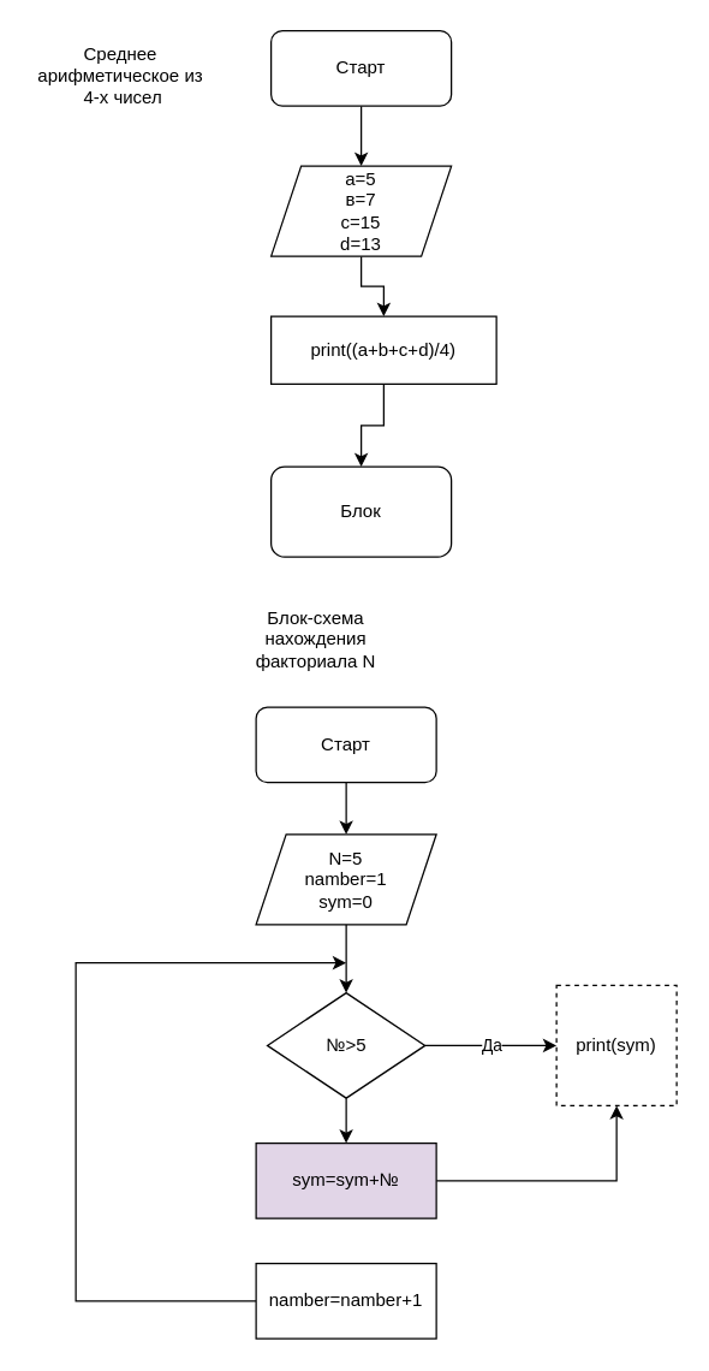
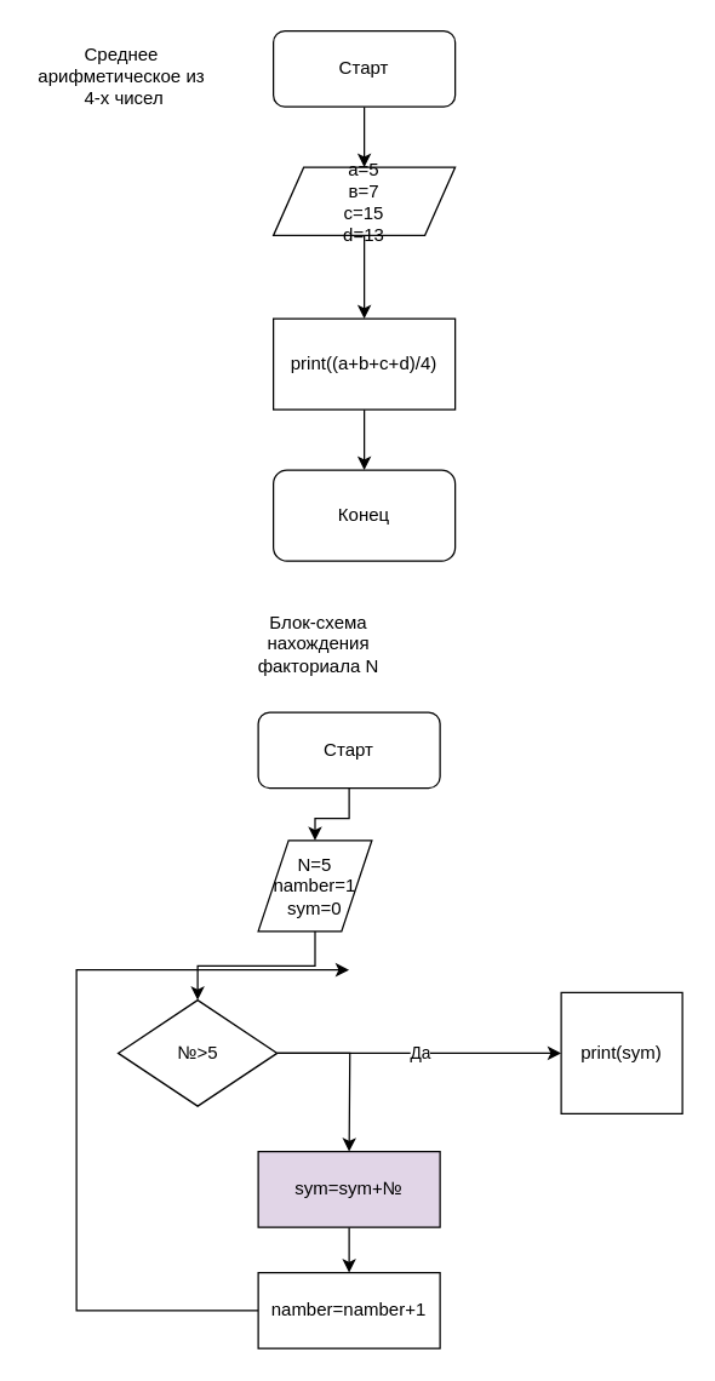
  <mxCell id="0" />
  <mxCell id="1" parent="0" />
  <mxCell id="2" value="" style="edgeStyle=orthogonalEdgeStyle;rounded=0;orthogonalLoop=1;jettySize=auto;html=1;" parent="1" source="3" target="5" edge="1"><mxGeometry relative="1" as="geometry" /></mxCell>
  <mxCell id="3" value="Старт" style="rounded=1;whiteSpace=wrap;html=1;" parent="1" vertex="1"><mxGeometry x="180" y="20" width="120" height="50" as="geometry" /></mxCell>
  <mxCell id="4" value="" style="edgeStyle=orthogonalEdgeStyle;rounded=0;orthogonalLoop=1;jettySize=auto;html=1;" parent="1" source="5" target="7" edge="1"><mxGeometry relative="1" as="geometry" /></mxCell>
- <mxCell id="5" value="а=5&lt;br&gt;в=7&lt;br&gt;с=15&lt;br&gt;d=13" style="shape=parallelogram;perimeter=parallelogramPerimeter;whiteSpace=wrap;html=1;fixedSize=1;" parent="1" vertex="1"><mxGeometry x="180" y="110" width="120" height="60" as="geometry" /></mxCell>
+ <mxCell id="5" value="а=5&lt;br&gt;в=7&lt;br&gt;с=15&lt;br&gt;d=13" style="shape=parallelogram;perimeter=parallelogramPerimeter;whiteSpace=wrap;html=1;fixedSize=1;" parent="1" vertex="1"><mxGeometry x="180" y="110" width="120" height="45" as="geometry" /></mxCell>
  <mxCell id="6" value="" style="edgeStyle=orthogonalEdgeStyle;rounded=0;orthogonalLoop=1;jettySize=auto;html=1;" parent="1" source="7" target="8" edge="1"><mxGeometry relative="1" as="geometry" /></mxCell>
- <mxCell id="7" value="print((a+b+c+d)/4)" style="rounded=0;whiteSpace=wrap;html=1;" parent="1" vertex="1"><mxGeometry x="180" y="210" width="150" height="45" as="geometry" /></mxCell>
- <mxCell id="8" value="Блок" style="rounded=1;whiteSpace=wrap;html=1;" parent="1" vertex="1"><mxGeometry x="180" y="310" width="120" height="60" as="geometry" /></mxCell>
+ <mxCell id="7" value="print((a+b+c+d)/4)" style="rounded=0;whiteSpace=wrap;html=1;" parent="1" vertex="1"><mxGeometry x="180" y="210" width="120" height="60" as="geometry" /></mxCell>
+ <mxCell id="8" value="Конец" style="rounded=1;whiteSpace=wrap;html=1;" parent="1" vertex="1"><mxGeometry x="180" y="310" width="120" height="60" as="geometry" /></mxCell>
  <mxCell id="9" value="Среднее арифметическое из&lt;br&gt;&amp;nbsp;4-х чисел" style="text;html=1;strokeColor=none;fillColor=none;align=center;verticalAlign=middle;whiteSpace=wrap;rounded=0;" parent="1" vertex="1"><mxGeometry x="20" y="30" width="120" height="40" as="geometry" /></mxCell>
  <mxCell id="10" value="Блок-схема нахождения факториала N" style="text;html=1;strokeColor=none;fillColor=none;align=center;verticalAlign=middle;whiteSpace=wrap;rounded=0;" vertex="1" parent="1"><mxGeometry x="160" y="410" width="100" height="30" as="geometry" /></mxCell>
  <mxCell id="11" value="" style="edgeStyle=orthogonalEdgeStyle;rounded=0;orthogonalLoop=1;jettySize=auto;html=1;" edge="1" parent="1" source="12" target="14"><mxGeometry relative="1" as="geometry" /></mxCell>
  <mxCell id="12" value="Старт" style="rounded=1;whiteSpace=wrap;html=1;" vertex="1" parent="1"><mxGeometry x="170" y="470" width="120" height="50" as="geometry" /></mxCell>
  <mxCell id="13" value="" style="edgeStyle=orthogonalEdgeStyle;rounded=0;orthogonalLoop=1;jettySize=auto;html=1;" edge="1" parent="1" source="14" target="16"><mxGeometry relative="1" as="geometry" /></mxCell>
- <mxCell id="14" value="N=5&lt;br&gt;namber=1&lt;br&gt;sym=0" style="shape=parallelogram;perimeter=parallelogramPerimeter;whiteSpace=wrap;html=1;fixedSize=1;" vertex="1" parent="1"><mxGeometry x="170" y="554.5" width="120" height="60" as="geometry" /></mxCell>
+ <mxCell id="14" value="N=5&lt;br&gt;namber=1&lt;br&gt;sym=0" style="shape=parallelogram;perimeter=parallelogramPerimeter;whiteSpace=wrap;html=1;fixedSize=1;" vertex="1" parent="1"><mxGeometry x="170" y="554.5" width="75" height="60" as="geometry" /></mxCell>
  <mxCell id="15" value="" style="edgeStyle=orthogonalEdgeStyle;rounded=0;orthogonalLoop=1;jettySize=auto;html=1;" edge="1" parent="1" source="16"><mxGeometry relative="1" as="geometry"><mxPoint x="230" y="760" as="targetPoint" /></mxGeometry></mxCell>
- <mxCell id="16" value="№&amp;gt;5" style="rhombus;whiteSpace=wrap;html=1;" vertex="1" parent="1"><mxGeometry x="177.5" y="660" width="105" height="70" as="geometry" /></mxCell>
+ <mxCell id="16" value="№&amp;gt;5" style="rhombus;whiteSpace=wrap;html=1;" vertex="1" parent="1"><mxGeometry x="77.5" y="660" width="105" height="70" as="geometry" /></mxCell>
  <mxCell id="17" value="Да" style="edgeStyle=orthogonalEdgeStyle;rounded=0;orthogonalLoop=1;jettySize=auto;html=1;" edge="1" parent="1" source="16" target="18"><mxGeometry relative="1" as="geometry"><Array as="points"><mxPoint x="310" y="695" /><mxPoint x="310" y="695" /></Array></mxGeometry></mxCell>
- <mxCell id="18" value="print(sym)" style="whiteSpace=wrap;html=1;aspect=fixed;dashed=1;" vertex="1" parent="1"><mxGeometry x="370" y="655" width="80" height="80" as="geometry" /></mxCell>
- <mxCell id="19" value="" style="edgeStyle=orthogonalEdgeStyle;rounded=0;orthogonalLoop=1;jettySize=auto;html=1;" edge="1" parent="1" source="20" target="18"><mxGeometry relative="1" as="geometry" /></mxCell>
+ <mxCell id="18" value="print(sym)" style="whiteSpace=wrap;html=1;aspect=fixed;" vertex="1" parent="1"><mxGeometry x="370" y="655" width="80" height="80" as="geometry" /></mxCell>
+ <mxCell id="19" value="" style="edgeStyle=orthogonalEdgeStyle;rounded=0;orthogonalLoop=1;jettySize=auto;html=1;" edge="1" parent="1" source="20" target="22"><mxGeometry relative="1" as="geometry" /></mxCell>
  <mxCell id="20" value="sym=sym+№" style="rounded=0;whiteSpace=wrap;html=1;fillColor=#e1d5e7;" vertex="1" parent="1"><mxGeometry x="170" y="760" width="120" height="50" as="geometry" /></mxCell>
  <mxCell id="21" style="edgeStyle=orthogonalEdgeStyle;rounded=0;orthogonalLoop=1;jettySize=auto;html=1;" edge="1" parent="1" source="22"><mxGeometry relative="1" as="geometry"><mxPoint x="230" y="640" as="targetPoint" /><Array as="points"><mxPoint x="50" y="865" /></Array></mxGeometry></mxCell>
  <mxCell id="22" value="namber=namber+1" style="rounded=0;whiteSpace=wrap;html=1;" vertex="1" parent="1"><mxGeometry x="170" y="840" width="120" height="50" as="geometry" /></mxCell>
